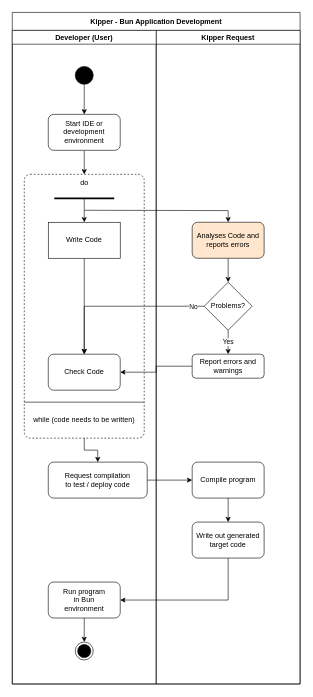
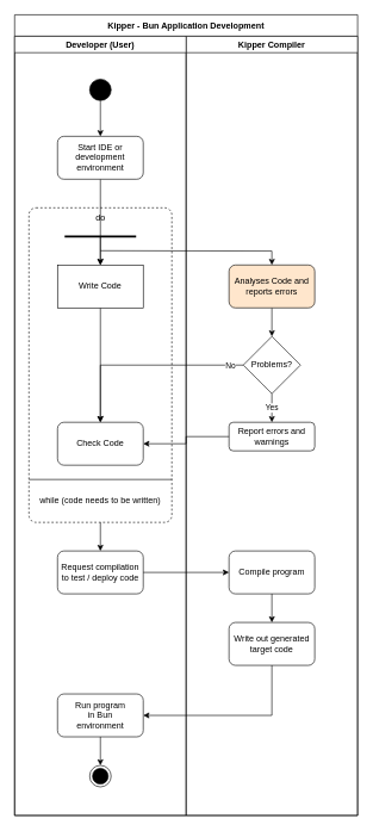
  <mxCell id="0" />
  <mxCell id="1" parent="0" />
  <mxCell id="2" value="Kipper - Bun Application Development" style="swimlane;whiteSpace=wrap;html=1;startSize=30;" parent="1" vertex="1"><mxGeometry x="20" y="20" width="480" height="1120" as="geometry" /></mxCell>
- <mxCell id="3" value="Kipper Request" style="swimlane;whiteSpace=wrap;html=1;" parent="2" vertex="1"><mxGeometry x="240" y="30" width="240" height="1090" as="geometry" /></mxCell>
+ <mxCell id="3" value="Kipper Compiler" style="swimlane;whiteSpace=wrap;html=1;" parent="2" vertex="1"><mxGeometry x="240" y="30" width="240" height="1090" as="geometry" /></mxCell>
  <mxCell id="4" style="edgeStyle=orthogonalEdgeStyle;rounded=0;orthogonalLoop=1;jettySize=auto;html=1;exitX=0.5;exitY=1;exitDx=0;exitDy=0;entryX=0.5;entryY=0;entryDx=0;entryDy=0;strokeWidth=1;endArrow=classic;endFill=1;" parent="3" source="5" target="7" edge="1"><mxGeometry relative="1" as="geometry" /></mxCell>
  <mxCell id="5" value="Analyses Code and reports errors" style="rounded=1;whiteSpace=wrap;html=1;fillColor=#ffe6cc;" parent="3" vertex="1"><mxGeometry x="60" y="320" width="120" height="60" as="geometry" /></mxCell>
  <mxCell id="6" value="Yes" style="edgeStyle=orthogonalEdgeStyle;rounded=0;orthogonalLoop=1;jettySize=auto;html=1;exitX=0.5;exitY=1;exitDx=0;exitDy=0;entryX=0.5;entryY=0;entryDx=0;entryDy=0;strokeWidth=1;endArrow=classic;endFill=1;" parent="3" source="7" target="8" edge="1"><mxGeometry relative="1" as="geometry"><Array as="points"><mxPoint x="120" y="520" /><mxPoint x="120" y="520" /></Array><mxPoint as="offset" /></mxGeometry></mxCell>
  <mxCell id="7" value="Problems?" style="rhombus;whiteSpace=wrap;html=1;" parent="3" vertex="1"><mxGeometry x="80" y="420" width="80" height="80" as="geometry" /></mxCell>
  <mxCell id="8" value="Report errors and warnings" style="rounded=1;whiteSpace=wrap;html=1;" parent="3" vertex="1"><mxGeometry x="60" y="540" width="120" height="40" as="geometry" /></mxCell>
  <mxCell id="9" value="Compile program" style="rounded=1;whiteSpace=wrap;html=1;" vertex="1" parent="3"><mxGeometry x="60" y="720" width="120" height="60" as="geometry" /></mxCell>
  <mxCell id="10" value="Write out generated&lt;br&gt;target code" style="rounded=1;whiteSpace=wrap;html=1;" vertex="1" parent="3"><mxGeometry x="60" y="820" width="120" height="60" as="geometry" /></mxCell>
  <mxCell id="11" style="edgeStyle=orthogonalEdgeStyle;rounded=0;orthogonalLoop=1;jettySize=auto;html=1;exitX=0.5;exitY=1;exitDx=0;exitDy=0;entryX=0.5;entryY=0;entryDx=0;entryDy=0;" edge="1" parent="3" source="9" target="10"><mxGeometry relative="1" as="geometry" /></mxCell>
  <mxCell id="12" value="Developer (User)" style="swimlane;whiteSpace=wrap;html=1;startSize=23;" parent="2" vertex="1"><mxGeometry y="30" width="240" height="1090" as="geometry" /></mxCell>
  <mxCell id="13" value="do" style="html=1;align=center;verticalAlign=top;rounded=1;absoluteArcSize=1;arcSize=20;dashed=1;" parent="12" vertex="1"><mxGeometry x="20" y="240" width="200" height="440" as="geometry" /></mxCell>
  <mxCell id="14" value="" style="ellipse;fillColor=strokeColor;" parent="12" vertex="1"><mxGeometry x="105" y="60" width="30" height="30" as="geometry" /></mxCell>
  <mxCell id="15" style="edgeStyle=orthogonalEdgeStyle;rounded=0;orthogonalLoop=1;jettySize=auto;html=1;exitX=0.5;exitY=1;exitDx=0;exitDy=0;entryX=0.5;entryY=0;entryDx=0;entryDy=0;" parent="12" source="14" target="18" edge="1"><mxGeometry relative="1" as="geometry"><mxPoint x="120" y="190" as="sourcePoint" /><mxPoint x="130" y="120" as="targetPoint" /></mxGeometry></mxCell>
  <mxCell id="16" value="" style="ellipse;html=1;shape=endState;fillColor=strokeColor;" parent="12" vertex="1"><mxGeometry x="105" y="1020" width="30" height="30" as="geometry" /></mxCell>
- <mxCell id="17" style="edgeStyle=orthogonalEdgeStyle;rounded=0;orthogonalLoop=1;jettySize=auto;html=1;exitX=0.5;exitY=1;exitDx=0;exitDy=0;entryX=0.5;entryY=0;entryDx=0;entryDy=0;" parent="12" source="18" target="13" edge="1"><mxGeometry relative="1" as="geometry"><mxPoint x="170" y="210" as="targetPoint" /></mxGeometry></mxCell>
+ <mxCell id="17" style="edgeStyle=orthogonalEdgeStyle;rounded=0;orthogonalLoop=1;jettySize=auto;html=1;exitX=0.5;exitY=1;exitDx=0;exitDy=0;" parent="12" source="18" target="21" edge="1"><mxGeometry relative="1" as="geometry"><mxPoint x="170" y="210" as="targetPoint" /></mxGeometry></mxCell>
  <mxCell id="18" value="Start IDE or development&lt;br&gt;environment" style="rounded=1;whiteSpace=wrap;html=1;" parent="12" vertex="1"><mxGeometry x="60" y="140" width="120" height="60" as="geometry" /></mxCell>
  <mxCell id="19" value="" style="html=1;rounded=0;strokeWidth=3;endArrow=none;endFill=0;" parent="12" edge="1"><mxGeometry width="100" relative="1" as="geometry"><mxPoint x="70" y="280" as="sourcePoint" /><mxPoint x="170" y="280" as="targetPoint" /></mxGeometry></mxCell>
  <mxCell id="20" style="edgeStyle=orthogonalEdgeStyle;rounded=0;orthogonalLoop=1;jettySize=auto;html=1;exitX=0.5;exitY=1;exitDx=0;exitDy=0;entryX=0.5;entryY=0;entryDx=0;entryDy=0;strokeWidth=1;endArrow=classic;endFill=1;" parent="12" source="21" target="22" edge="1"><mxGeometry relative="1" as="geometry" /></mxCell>
  <mxCell id="21" value="Write Code" style="whiteSpace=wrap;html=1;rounded=0;" parent="12" vertex="1"><mxGeometry x="60" y="320" width="120" height="60" as="geometry" /></mxCell>
  <mxCell id="22" value="Check Code" style="rounded=1;whiteSpace=wrap;html=1;" parent="12" vertex="1"><mxGeometry x="60" y="540" width="120" height="60" as="geometry" /></mxCell>
  <mxCell id="23" style="edgeStyle=orthogonalEdgeStyle;rounded=0;orthogonalLoop=1;jettySize=auto;html=1;exitX=0.5;exitY=1;exitDx=0;exitDy=0;entryX=0.5;entryY=0;entryDx=0;entryDy=0;" edge="1" parent="12" source="24" target="28"><mxGeometry relative="1" as="geometry" /></mxCell>
  <mxCell id="24" value="while (code needs to be written)" style="text;html=1;strokeColor=none;fillColor=none;align=center;verticalAlign=middle;whiteSpace=wrap;rounded=0;" parent="12" vertex="1"><mxGeometry x="20" y="620" width="200" height="60" as="geometry" /></mxCell>
  <mxCell id="25" value="" style="endArrow=none;html=1;rounded=0;exitX=0;exitY=0;exitDx=0;exitDy=0;entryX=1;entryY=0;entryDx=0;entryDy=0;" parent="12" source="24" target="24" edge="1"><mxGeometry width="50" height="50" relative="1" as="geometry"><mxPoint x="20" y="600.0" as="sourcePoint" /><mxPoint x="220" y="600.0" as="targetPoint" /></mxGeometry></mxCell>
  <mxCell id="26" style="edgeStyle=orthogonalEdgeStyle;rounded=0;orthogonalLoop=1;jettySize=auto;html=1;exitX=0.5;exitY=1;exitDx=0;exitDy=0;entryX=0.5;entryY=0;entryDx=0;entryDy=0;strokeWidth=1;endArrow=classic;endFill=1;" parent="12" source="27" target="16" edge="1"><mxGeometry relative="1" as="geometry" /></mxCell>
  <mxCell id="27" value="Run program &lt;br&gt;in Bun&lt;br&gt;environment" style="rounded=1;whiteSpace=wrap;html=1;" parent="12" vertex="1"><mxGeometry x="60" y="920" width="120" height="60" as="geometry" /></mxCell>
- <mxCell id="28" value="Request compilation&lt;br&gt;to test / deploy code" style="rounded=1;whiteSpace=wrap;html=1;" vertex="1" parent="12"><mxGeometry x="60" y="720" width="165" height="60" as="geometry" /></mxCell>
+ <mxCell id="28" value="Request compilation&lt;br&gt;to test / deploy code" style="rounded=1;whiteSpace=wrap;html=1;" vertex="1" parent="12"><mxGeometry x="60" y="720" width="120" height="60" as="geometry" /></mxCell>
  <mxCell id="29" style="edgeStyle=orthogonalEdgeStyle;rounded=0;orthogonalLoop=1;jettySize=auto;html=1;exitX=0;exitY=0.5;exitDx=0;exitDy=0;strokeWidth=1;endArrow=classic;endFill=1;" parent="2" source="8" target="22" edge="1"><mxGeometry relative="1" as="geometry" /></mxCell>
  <mxCell id="30" style="edgeStyle=orthogonalEdgeStyle;rounded=0;orthogonalLoop=1;jettySize=auto;html=1;exitX=0;exitY=0.5;exitDx=0;exitDy=0;entryX=0.5;entryY=0;entryDx=0;entryDy=0;strokeWidth=1;endArrow=classic;endFill=1;" parent="2" source="7" target="22" edge="1"><mxGeometry relative="1" as="geometry" /></mxCell>
  <mxCell id="31" value="No" style="edgeLabel;html=1;align=center;verticalAlign=middle;resizable=0;points=[];" parent="30" vertex="1" connectable="0"><mxGeometry x="-0.897" y="2" relative="1" as="geometry"><mxPoint x="-5" y="-2" as="offset" /></mxGeometry></mxCell>
  <mxCell id="32" style="edgeStyle=orthogonalEdgeStyle;rounded=0;orthogonalLoop=1;jettySize=auto;html=1;exitX=1;exitY=0.5;exitDx=0;exitDy=0;entryX=0;entryY=0.5;entryDx=0;entryDy=0;strokeWidth=1;endArrow=classic;endFill=1;" edge="1" parent="2" source="28" target="9"><mxGeometry relative="1" as="geometry" /></mxCell>
  <mxCell id="33" style="edgeStyle=orthogonalEdgeStyle;rounded=0;orthogonalLoop=1;jettySize=auto;html=1;exitX=0.5;exitY=1;exitDx=0;exitDy=0;entryX=1;entryY=0.5;entryDx=0;entryDy=0;" edge="1" parent="2" source="10" target="27"><mxGeometry relative="1" as="geometry" /></mxCell>
  <mxCell id="34" value="" style="endArrow=classic;html=1;rounded=0;strokeWidth=1;entryX=0.5;entryY=0;entryDx=0;entryDy=0;edgeStyle=orthogonalEdgeStyle;" parent="1" target="21" edge="1"><mxGeometry width="50" height="50" relative="1" as="geometry"><mxPoint x="140" y="330" as="sourcePoint" /><mxPoint x="210" y="320" as="targetPoint" /><Array as="points"><mxPoint x="140" y="370" /><mxPoint x="140" y="370" /></Array></mxGeometry></mxCell>
  <mxCell id="35" value="" style="endArrow=classic;html=1;rounded=0;strokeWidth=1;entryX=0.5;entryY=0;entryDx=0;entryDy=0;edgeStyle=orthogonalEdgeStyle;" parent="1" target="5" edge="1"><mxGeometry width="50" height="50" relative="1" as="geometry"><mxPoint x="140" y="350" as="sourcePoint" /><mxPoint x="450" y="450" as="targetPoint" /></mxGeometry></mxCell>
